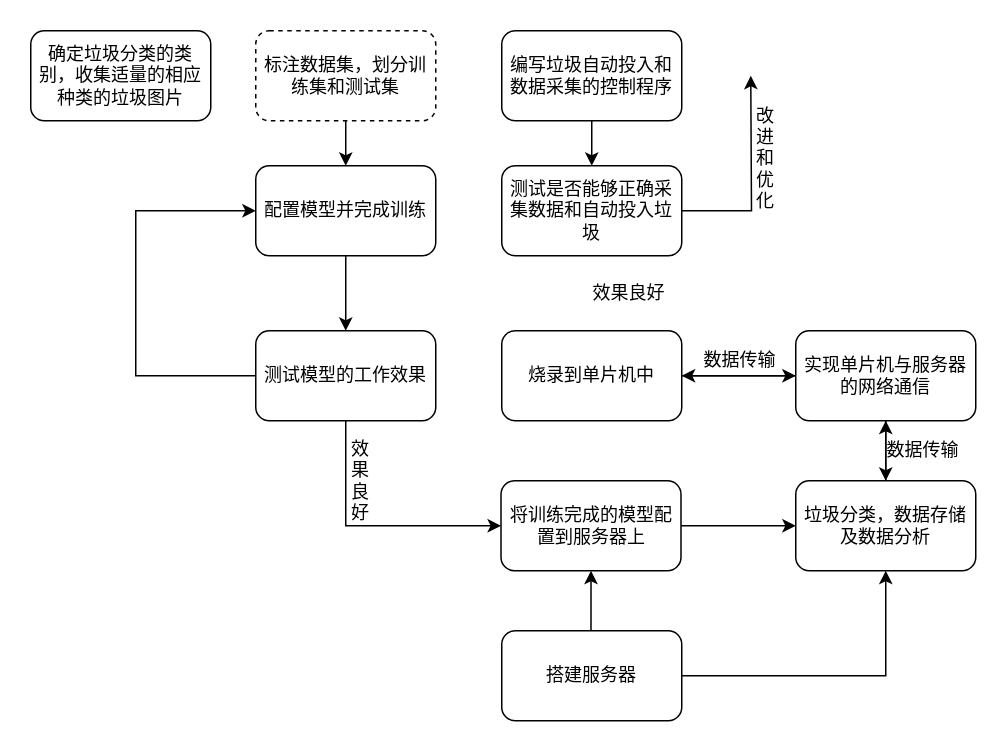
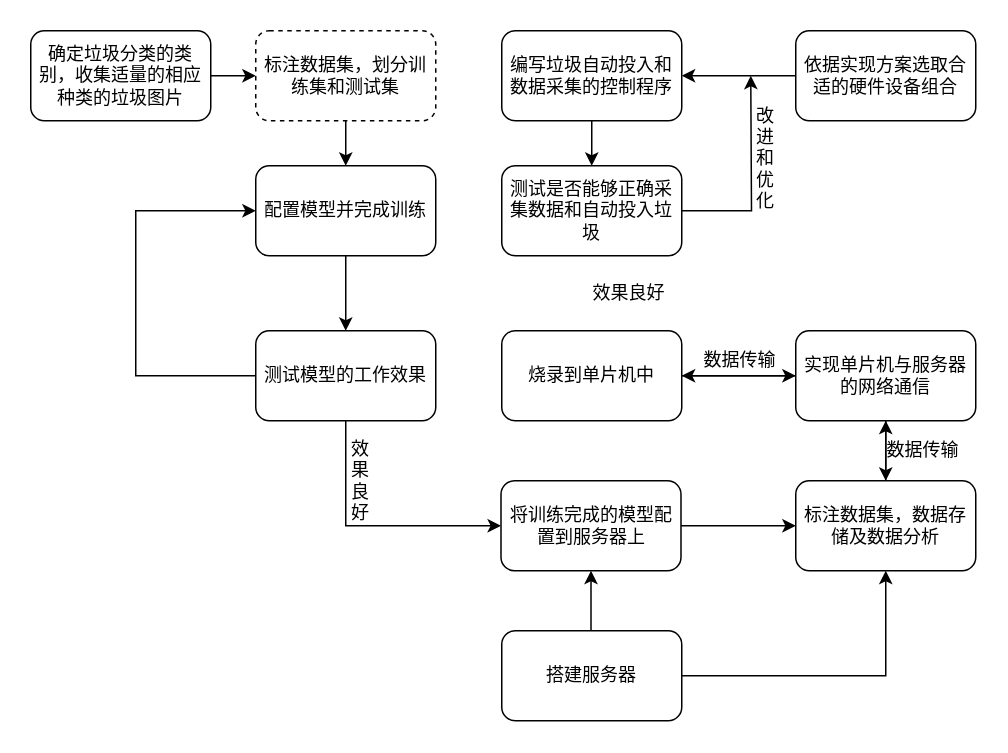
  <mxCell id="0" />
  <mxCell id="1" parent="0" />
+ <mxCell id="2" style="edgeStyle=orthogonalEdgeStyle;rounded=0;orthogonalLoop=1;jettySize=auto;html=1;entryX=0;entryY=0.5;entryDx=0;entryDy=0;" edge="1" parent="1" source="3" target="5"><mxGeometry relative="1" as="geometry" /></mxCell>
  <mxCell id="3" value="&lt;span style=&quot;font-weight: normal&quot;&gt;确定垃圾分类的类别，收集适量的相应种类的垃圾图片&lt;/span&gt;" style="rounded=1;whiteSpace=wrap;html=1;fontStyle=1" vertex="1" parent="1"><mxGeometry x="20" y="20" width="120" height="60" as="geometry" /></mxCell>
  <mxCell id="4" style="edgeStyle=orthogonalEdgeStyle;rounded=0;orthogonalLoop=1;jettySize=auto;html=1;" edge="1" parent="1" source="5" target="7"><mxGeometry relative="1" as="geometry"><mxPoint x="230" y="120" as="targetPoint" /></mxGeometry></mxCell>
  <mxCell id="5" value="标注数据集，划分训练集和测试集" style="rounded=1;whiteSpace=wrap;html=1;dashed=1;" vertex="1" parent="1"><mxGeometry x="170" y="20" width="120" height="60" as="geometry" /></mxCell>
  <mxCell id="6" style="edgeStyle=orthogonalEdgeStyle;rounded=0;orthogonalLoop=1;jettySize=auto;html=1;" edge="1" parent="1" source="7" target="10"><mxGeometry relative="1" as="geometry"><mxPoint x="230" y="200" as="targetPoint" /></mxGeometry></mxCell>
  <mxCell id="7" value="配置模型并完成训练" style="rounded=1;whiteSpace=wrap;html=1;" vertex="1" parent="1"><mxGeometry x="170" y="110" width="120" height="60" as="geometry" /></mxCell>
  <mxCell id="8" style="edgeStyle=orthogonalEdgeStyle;rounded=0;orthogonalLoop=1;jettySize=auto;html=1;entryX=0;entryY=0.5;entryDx=0;entryDy=0;" edge="1" parent="1" source="10" target="7"><mxGeometry relative="1" as="geometry"><mxPoint x="60" y="220" as="targetPoint" /><Array as="points"><mxPoint x="90" y="250" /><mxPoint x="90" y="140" /></Array></mxGeometry></mxCell>
  <mxCell id="9" style="edgeStyle=orthogonalEdgeStyle;rounded=0;orthogonalLoop=1;jettySize=auto;html=1;exitX=0.5;exitY=1;exitDx=0;exitDy=0;" edge="1" parent="1" source="10" target="30"><mxGeometry relative="1" as="geometry"><mxPoint x="330" y="370" as="targetPoint" /><Array as="points"><mxPoint x="230" y="350" /></Array></mxGeometry></mxCell>
  <mxCell id="10" value="测试模型的工作效果" style="rounded=1;whiteSpace=wrap;html=1;" vertex="1" parent="1"><mxGeometry x="170" y="220" width="120" height="60" as="geometry" /></mxCell>
  <mxCell id="11" value="效果良好" style="text;html=1;strokeColor=none;fillColor=none;align=center;verticalAlign=middle;whiteSpace=wrap;rounded=0;" vertex="1" parent="1"><mxGeometry x="230" y="280" width="20" height="80" as="geometry" /></mxCell>
  <mxCell id="12" style="edgeStyle=orthogonalEdgeStyle;rounded=0;orthogonalLoop=1;jettySize=auto;html=1;entryX=0;entryY=0.5;entryDx=0;entryDy=0;" edge="1" parent="1" source="13" target="27"><mxGeometry relative="1" as="geometry" /></mxCell>
  <mxCell id="13" value="烧录到单片机中" style="rounded=1;whiteSpace=wrap;html=1;gradientColor=none;" vertex="1" parent="1"><mxGeometry x="334" y="220" width="120" height="60" as="geometry" /></mxCell>
+ <mxCell id="14" style="edgeStyle=orthogonalEdgeStyle;rounded=0;orthogonalLoop=1;jettySize=auto;html=1;entryX=1;entryY=0.5;entryDx=0;entryDy=0;" edge="1" parent="1" source="15" target="17"><mxGeometry relative="1" as="geometry" /></mxCell>
+ <mxCell id="15" value="依据实现方案选取合适的硬件设备组合" style="rounded=1;whiteSpace=wrap;html=1;" vertex="1" parent="1"><mxGeometry x="530" y="20" width="120" height="60" as="geometry" /></mxCell>
  <mxCell id="16" style="edgeStyle=orthogonalEdgeStyle;rounded=0;orthogonalLoop=1;jettySize=auto;html=1;exitX=0.5;exitY=1;exitDx=0;exitDy=0;entryX=0.5;entryY=0;entryDx=0;entryDy=0;" edge="1" parent="1" source="17" target="19"><mxGeometry relative="1" as="geometry" /></mxCell>
  <mxCell id="17" value="编写垃圾自动投入和数据采集的控制程序" style="rounded=1;whiteSpace=wrap;html=1;" vertex="1" parent="1"><mxGeometry x="334" y="20" width="120" height="60" as="geometry" /></mxCell>
  <mxCell id="18" style="edgeStyle=orthogonalEdgeStyle;rounded=0;orthogonalLoop=1;jettySize=auto;html=1;exitX=1;exitY=0.5;exitDx=0;exitDy=0;" edge="1" parent="1" source="19"><mxGeometry relative="1" as="geometry"><mxPoint x="500" y="50" as="targetPoint" /></mxGeometry></mxCell>
  <mxCell id="19" value="测试是否能够正确采集数据和自动投入垃圾" style="rounded=1;whiteSpace=wrap;html=1;" vertex="1" parent="1"><mxGeometry x="334" y="110" width="120" height="60" as="geometry" /></mxCell>
  <mxCell id="20" value="改进和优化" style="text;html=1;strokeColor=none;fillColor=none;align=center;verticalAlign=middle;whiteSpace=wrap;rounded=0;" vertex="1" parent="1"><mxGeometry x="500" y="50" width="20" height="110" as="geometry" /></mxCell>
  <mxCell id="21" value="数据传输" style="text;html=1;strokeColor=none;fillColor=none;align=center;verticalAlign=middle;whiteSpace=wrap;rounded=0;" vertex="1" parent="1"><mxGeometry x="440" y="230" width="106" height="20" as="geometry" /></mxCell>
  <mxCell id="22" style="edgeStyle=orthogonalEdgeStyle;rounded=0;orthogonalLoop=1;jettySize=auto;html=1;entryX=0.5;entryY=1;entryDx=0;entryDy=0;" edge="1" parent="1" source="24" target="32"><mxGeometry relative="1" as="geometry" /></mxCell>
  <mxCell id="23" style="edgeStyle=orthogonalEdgeStyle;rounded=0;orthogonalLoop=1;jettySize=auto;html=1;entryX=0.5;entryY=1;entryDx=0;entryDy=0;" edge="1" parent="1" source="24" target="30"><mxGeometry relative="1" as="geometry"><mxPoint x="394" y="390" as="targetPoint" /><Array as="points"><mxPoint x="394" y="390" /></Array></mxGeometry></mxCell>
  <mxCell id="24" value="搭建服务器" style="rounded=1;whiteSpace=wrap;html=1;" vertex="1" parent="1"><mxGeometry x="334" y="420" width="120" height="60" as="geometry" /></mxCell>
  <mxCell id="25" style="edgeStyle=orthogonalEdgeStyle;rounded=0;orthogonalLoop=1;jettySize=auto;html=1;exitX=0;exitY=0.5;exitDx=0;exitDy=0;entryX=1;entryY=0.5;entryDx=0;entryDy=0;" edge="1" parent="1" source="27" target="13"><mxGeometry relative="1" as="geometry" /></mxCell>
  <mxCell id="26" style="edgeStyle=orthogonalEdgeStyle;rounded=0;orthogonalLoop=1;jettySize=auto;html=1;entryX=0.5;entryY=0;entryDx=0;entryDy=0;" edge="1" parent="1" source="27" target="32"><mxGeometry relative="1" as="geometry" /></mxCell>
  <mxCell id="27" value="实现单片机与服务器的网络通信" style="rounded=1;whiteSpace=wrap;html=1;" vertex="1" parent="1"><mxGeometry x="530" y="220" width="120" height="60" as="geometry" /></mxCell>
  <mxCell id="28" value="效果良好" style="text;html=1;strokeColor=none;fillColor=none;align=center;verticalAlign=middle;whiteSpace=wrap;rounded=0;" vertex="1" parent="1"><mxGeometry x="394" y="180" width="50" height="30" as="geometry" /></mxCell>
  <mxCell id="29" style="edgeStyle=orthogonalEdgeStyle;rounded=0;orthogonalLoop=1;jettySize=auto;html=1;entryX=0;entryY=0.5;entryDx=0;entryDy=0;" edge="1" parent="1" source="30" target="32"><mxGeometry relative="1" as="geometry" /></mxCell>
  <mxCell id="30" value="将训练完成的模型配置到服务器上" style="rounded=1;whiteSpace=wrap;html=1;" vertex="1" parent="1"><mxGeometry x="333.5" y="320" width="120" height="60" as="geometry" /></mxCell>
  <mxCell id="31" style="edgeStyle=orthogonalEdgeStyle;rounded=0;orthogonalLoop=1;jettySize=auto;html=1;exitX=0.5;exitY=0;exitDx=0;exitDy=0;entryX=0.5;entryY=1;entryDx=0;entryDy=0;" edge="1" parent="1" source="32" target="27"><mxGeometry relative="1" as="geometry" /></mxCell>
- <mxCell id="32" value="垃圾分类，数据存储及数据分析" style="rounded=1;whiteSpace=wrap;html=1;" vertex="1" parent="1"><mxGeometry x="530" y="320" width="120" height="60" as="geometry" /></mxCell>
+ <mxCell id="32" value="标注数据集，数据存储及数据分析" style="rounded=1;whiteSpace=wrap;html=1;" vertex="1" parent="1"><mxGeometry x="530" y="320" width="120" height="60" as="geometry" /></mxCell>
  <mxCell id="33" value="数据传输" style="text;html=1;strokeColor=none;fillColor=none;align=center;verticalAlign=middle;whiteSpace=wrap;rounded=0;" vertex="1" parent="1"><mxGeometry x="590" y="280" width="50" height="40" as="geometry" /></mxCell>
